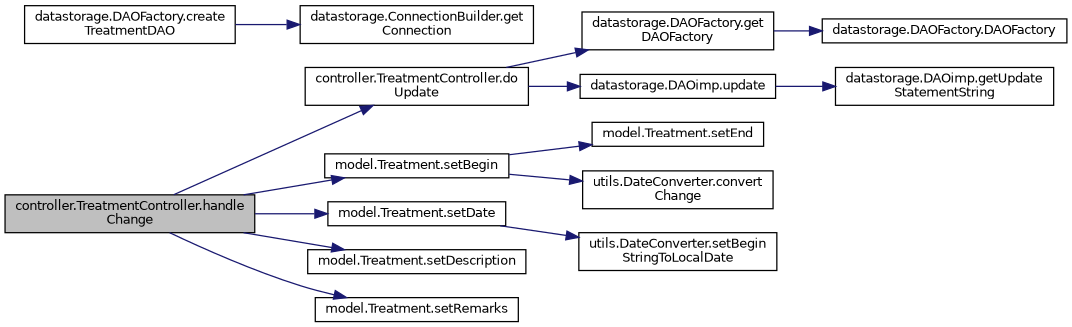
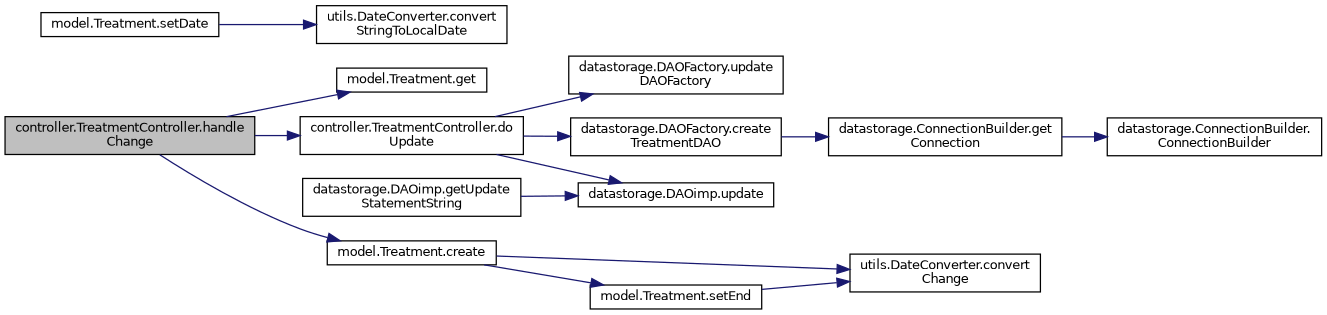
  digraph {
    rankdir=LR
    node [color=black fillcolor=white fontname=Helvetica fontsize=10 shape=record style=filled]
    edge [color=midnightblue fontname=Helvetica fontsize=10 labelfontname=Helvetica labelfontsize=10 style=solid]
    n1 [fillcolor=grey75 fontcolor=black height=0.2 label="controller.TreatmentController.handle\lChange" width=0.4]
    n2 [height=0.2 label="controller.TreatmentController.do\lUpdate" width=0.4]
-   n3 [height=0.2 label="model.Treatment.setBegin" width=0.4]
+   n3 [height=0.2 label="model.Treatment.create" width=0.4]
    n4 [height=0.2 label="model.Treatment.setDate" width=0.4]
-   n5 [height=0.2 label="model.Treatment.setDescription" width=0.4]
-   n6 [height=0.2 label="model.Treatment.setRemarks" width=0.4]
+   n5 [height=0.2 label="model.Treatment.get" width=0.4]
    n7 [height=0.2 label="datastorage.DAOFactory.create\lTreatmentDAO" width=0.4]
-   n8 [height=0.2 label="datastorage.DAOFactory.get\lDAOFactory" width=0.4]
+   n8 [height=0.2 label="datastorage.DAOFactory.update\lDAOFactory" width=0.4]
    n9 [height=0.2 label="datastorage.DAOimp.update" width=0.4]
    n10 [height=0.2 label="model.Treatment.setEnd" width=0.4]
    n11 [height=0.2 label="utils.DateConverter.convert\lChange" width=0.4]
-   n12 [height=0.2 label="utils.DateConverter.setBegin\lStringToLocalDate" width=0.4]
+   n12 [height=0.2 label="utils.DateConverter.convert\lStringToLocalDate" width=0.4]
    n13 [height=0.2 label="datastorage.ConnectionBuilder.get\lConnection" width=0.4]
-   n14 [height=0.2 label="datastorage.DAOFactory.DAOFactory" width=0.4]
    n15 [height=0.2 label="datastorage.DAOimp.getUpdate\lStatementString" width=0.4]
+   n16 [height=0.2 label="datastorage.ConnectionBuilder.\lConnectionBuilder" width=0.4]
    n1 -> n2
    n1 -> n3
-   n1 -> n4
    n1 -> n5
-   n1 -> n6
+   n2 -> n7
    n2 -> n8
    n2 -> n9
    n3 -> n10
    n3 -> n11
    n4 -> n12
    n7 -> n13
-   n8 -> n14
-   n9 -> n15
+   n15 -> n9
+   n10 -> n11
+   n13 -> n16
  }
